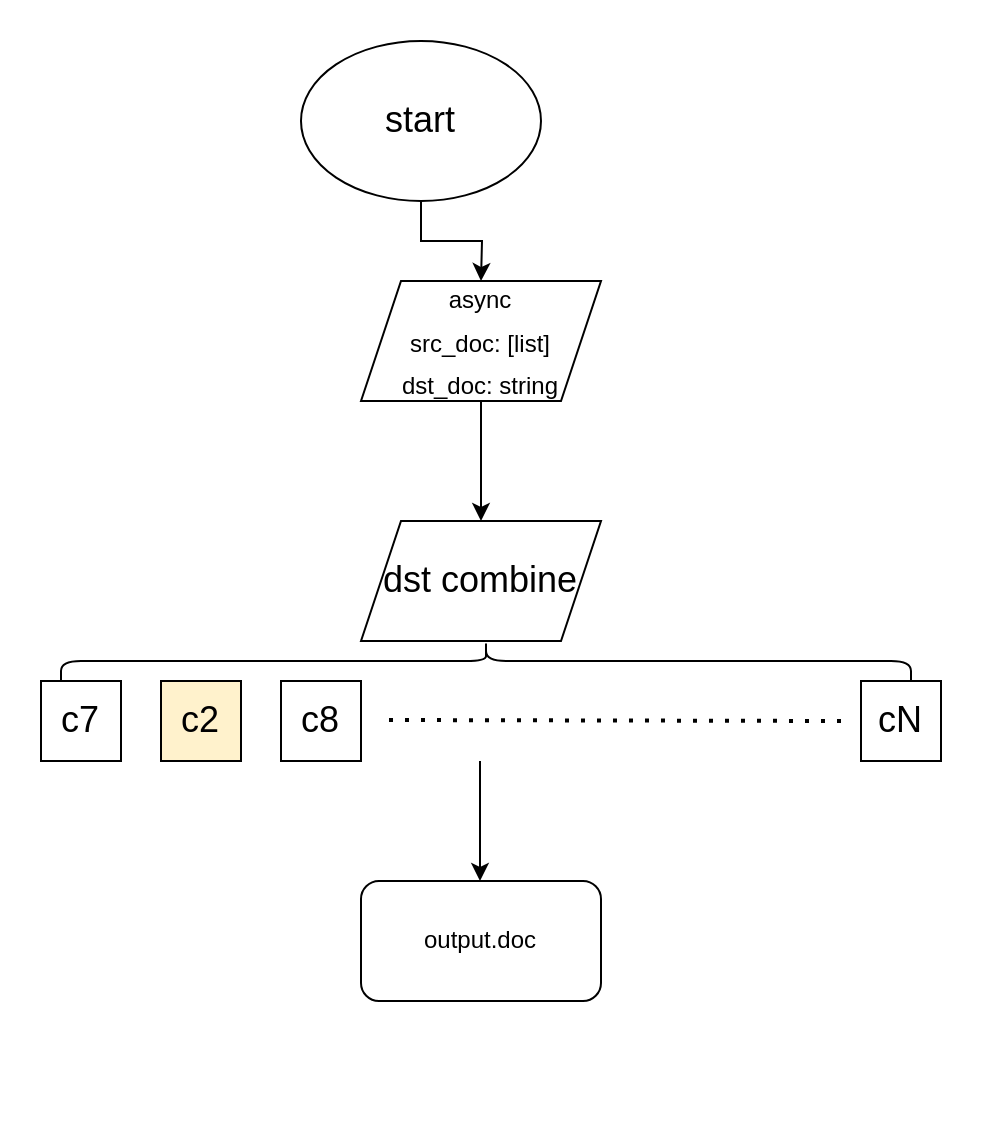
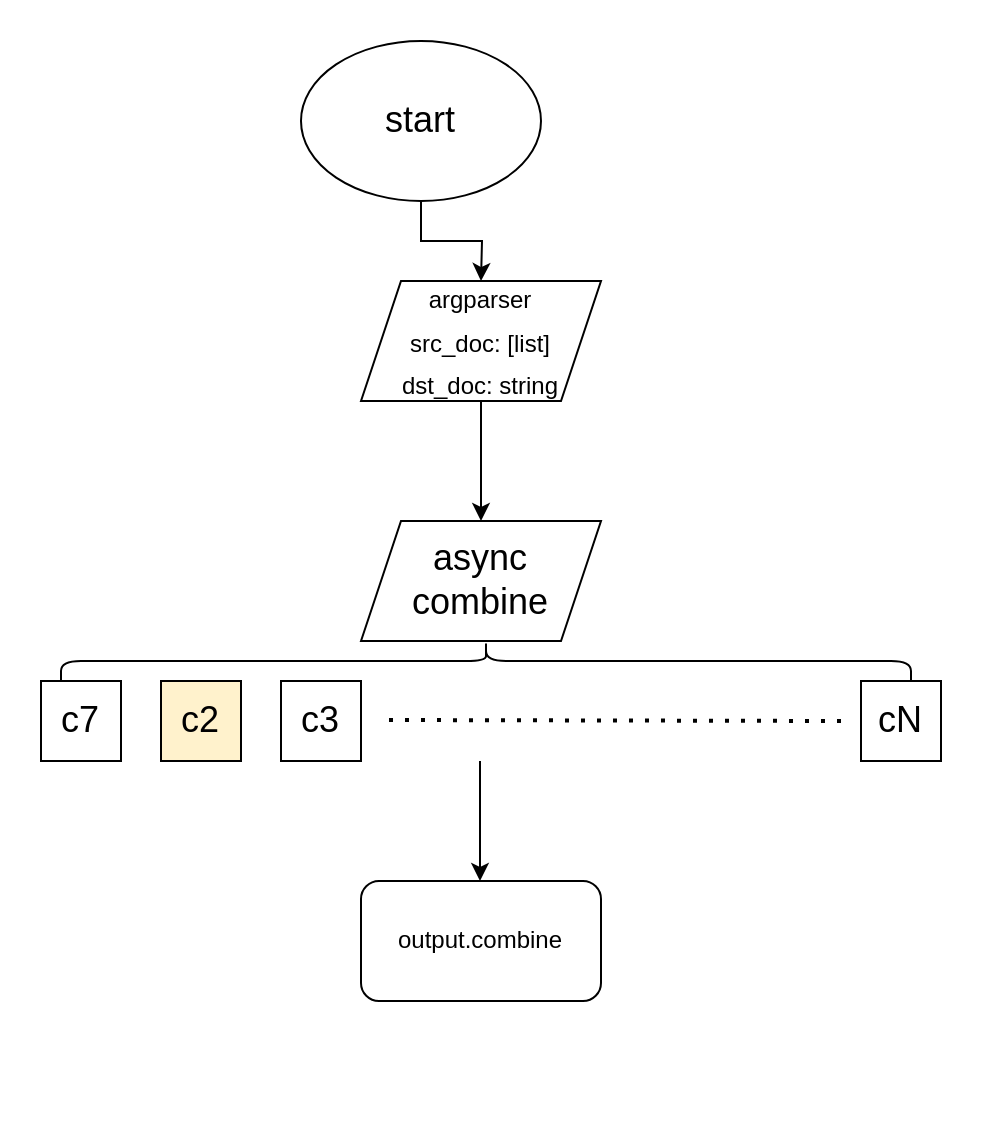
  <mxCell id="0" />
  <mxCell id="1" parent="0" />
  <mxCell id="2" style="edgeStyle=orthogonalEdgeStyle;rounded=0;orthogonalLoop=1;jettySize=auto;html=1;exitX=0.5;exitY=1;exitDx=0;exitDy=0;entryX=0.5;entryY=0;entryDx=0;entryDy=0;fontSize=18;" edge="1" parent="1"><mxGeometry relative="1" as="geometry"><mxPoint x="240" y="200" as="sourcePoint" /><mxPoint x="240" y="260" as="targetPoint" /></mxGeometry></mxCell>
  <mxCell id="3" style="edgeStyle=orthogonalEdgeStyle;rounded=0;orthogonalLoop=1;jettySize=auto;html=1;exitX=0.5;exitY=1;exitDx=0;exitDy=0;entryX=0.5;entryY=0;entryDx=0;entryDy=0;fontSize=18;" edge="1" parent="1" source="4"><mxGeometry relative="1" as="geometry"><mxPoint x="240" y="140" as="targetPoint" /></mxGeometry></mxCell>
  <mxCell id="4" value="&lt;font style=&quot;font-size: 18px;&quot;&gt;start&lt;/font&gt;" style="ellipse;whiteSpace=wrap;html=1;" vertex="1" parent="1"><mxGeometry x="150" y="20" width="120" height="80" as="geometry" /></mxCell>
  <mxCell id="5" value="" style="shape=curlyBracket;whiteSpace=wrap;html=1;rounded=1;fontSize=18;rotation=90;" vertex="1" parent="1"><mxGeometry x="232.5" y="117.5" width="20" height="425" as="geometry" /></mxCell>
  <mxCell id="6" value="c7" style="rounded=0;whiteSpace=wrap;html=1;fontSize=18;" vertex="1" parent="1"><mxGeometry x="20" y="340" width="40" height="40" as="geometry" /></mxCell>
  <mxCell id="7" value="" style="endArrow=none;dashed=1;html=1;dashPattern=1 3;strokeWidth=2;rounded=0;fontSize=18;" edge="1" parent="1"><mxGeometry width="50" height="50" relative="1" as="geometry"><mxPoint x="194" y="359.5" as="sourcePoint" /><mxPoint x="420" y="360" as="targetPoint" /></mxGeometry></mxCell>
  <mxCell id="8" value="c2" style="rounded=0;whiteSpace=wrap;html=1;fontSize=18;fillColor=#fff2cc;" vertex="1" parent="1"><mxGeometry x="80" y="340" width="40" height="40" as="geometry" /></mxCell>
- <mxCell id="9" value="c8" style="rounded=0;whiteSpace=wrap;html=1;fontSize=18;" vertex="1" parent="1"><mxGeometry x="140" y="340" width="40" height="40" as="geometry" /></mxCell>
+ <mxCell id="9" value="c3" style="rounded=0;whiteSpace=wrap;html=1;fontSize=18;" vertex="1" parent="1"><mxGeometry x="140" y="340" width="40" height="40" as="geometry" /></mxCell>
  <mxCell id="10" value="cN" style="rounded=0;whiteSpace=wrap;html=1;fontSize=18;" vertex="1" parent="1"><mxGeometry x="430" y="340" width="40" height="40" as="geometry" /></mxCell>
  <mxCell id="11" style="edgeStyle=orthogonalEdgeStyle;rounded=0;orthogonalLoop=1;jettySize=auto;html=1;exitX=0.5;exitY=1;exitDx=0;exitDy=0;entryX=0.5;entryY=0;entryDx=0;entryDy=0;fontSize=18;" edge="1" parent="1"><mxGeometry relative="1" as="geometry"><mxPoint x="239.5" y="380" as="sourcePoint" /><mxPoint x="239.5" y="440" as="targetPoint" /></mxGeometry></mxCell>
- <mxCell id="12" value="output.doc" style="rounded=1;whiteSpace=wrap;html=1;" vertex="1" parent="1"><mxGeometry x="180" y="440" width="120" height="60" as="geometry" /></mxCell>
- <mxCell id="13" value="&lt;span style=&quot;font-size: 12px;&quot;&gt;async&lt;/span&gt;&lt;br style=&quot;font-size: 12px;&quot;&gt;&lt;span style=&quot;font-size: 12px;&quot;&gt;src_doc: [list]&lt;/span&gt;&lt;br style=&quot;font-size: 12px;&quot;&gt;&lt;span style=&quot;font-size: 12px;&quot;&gt;dst_doc: string&lt;/span&gt;" style="shape=parallelogram;perimeter=parallelogramPerimeter;whiteSpace=wrap;html=1;fixedSize=1;fontSize=18;" vertex="1" parent="1"><mxGeometry x="180" y="140" width="120" height="60" as="geometry" /></mxCell>
- <mxCell id="14" value="dst combine" style="shape=parallelogram;perimeter=parallelogramPerimeter;whiteSpace=wrap;html=1;fixedSize=1;fontSize=18;" vertex="1" parent="1"><mxGeometry x="180" y="260" width="120" height="60" as="geometry" /></mxCell>
+ <mxCell id="12" value="output.combine" style="rounded=1;whiteSpace=wrap;html=1;" vertex="1" parent="1"><mxGeometry x="180" y="440" width="120" height="60" as="geometry" /></mxCell>
+ <mxCell id="13" value="&lt;span style=&quot;font-size: 12px;&quot;&gt;argparser&lt;/span&gt;&lt;br style=&quot;font-size: 12px;&quot;&gt;&lt;span style=&quot;font-size: 12px;&quot;&gt;src_doc: [list]&lt;/span&gt;&lt;br style=&quot;font-size: 12px;&quot;&gt;&lt;span style=&quot;font-size: 12px;&quot;&gt;dst_doc: string&lt;/span&gt;" style="shape=parallelogram;perimeter=parallelogramPerimeter;whiteSpace=wrap;html=1;fixedSize=1;fontSize=18;" vertex="1" parent="1"><mxGeometry x="180" y="140" width="120" height="60" as="geometry" /></mxCell>
+ <mxCell id="14" value="async combine" style="shape=parallelogram;perimeter=parallelogramPerimeter;whiteSpace=wrap;html=1;fixedSize=1;fontSize=18;" vertex="1" parent="1"><mxGeometry x="180" y="260" width="120" height="60" as="geometry" /></mxCell>
